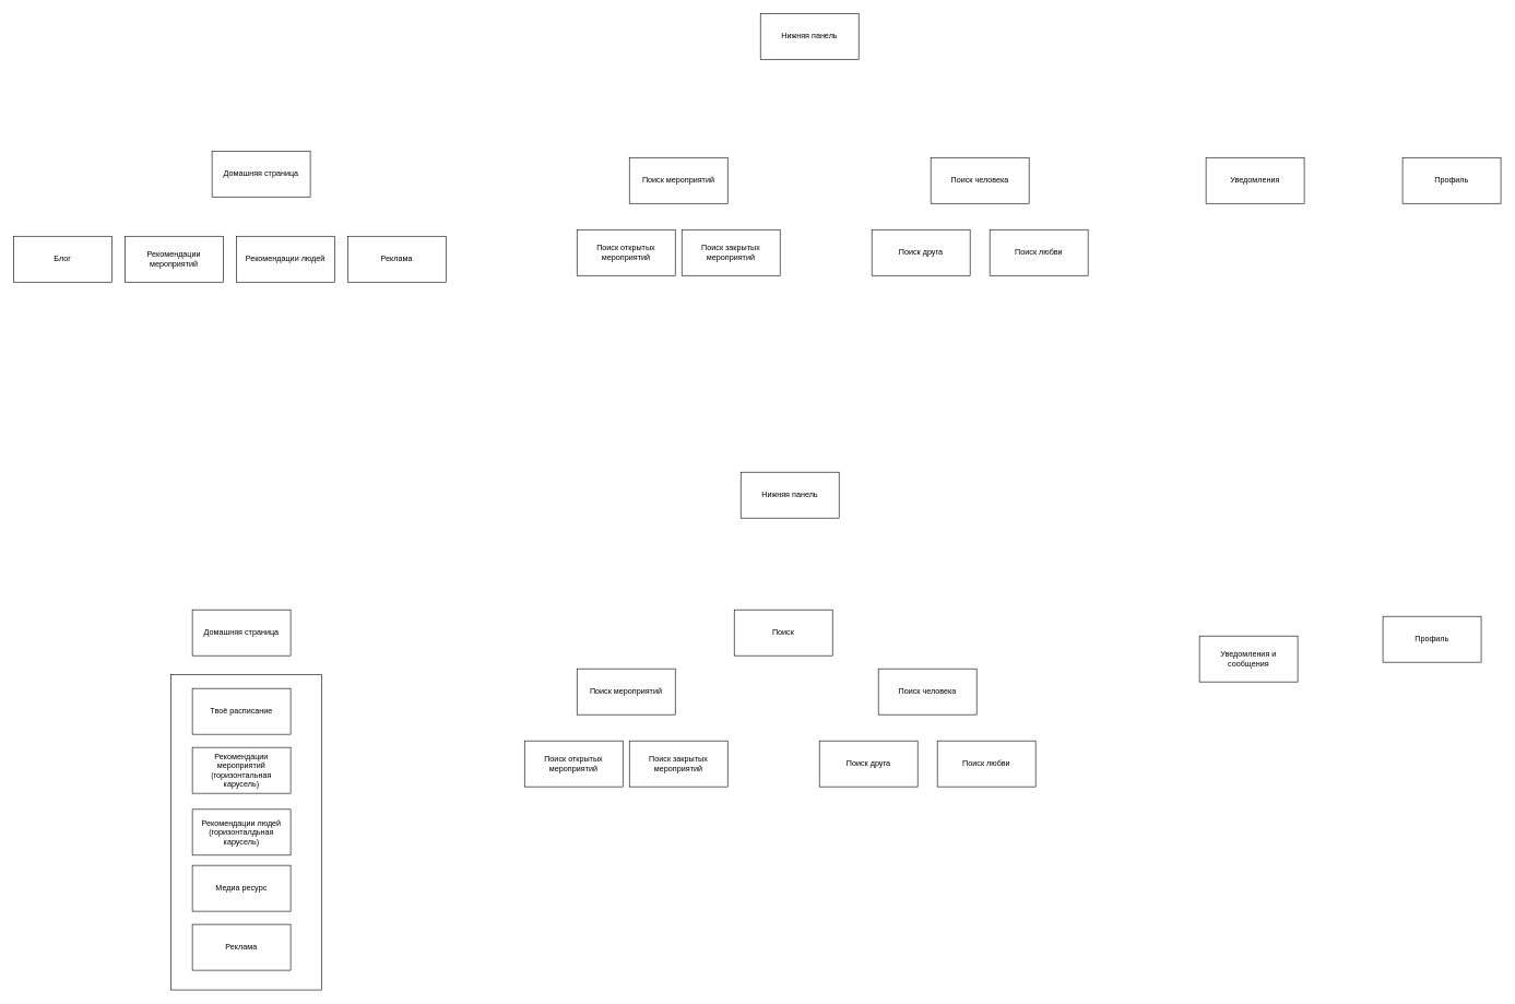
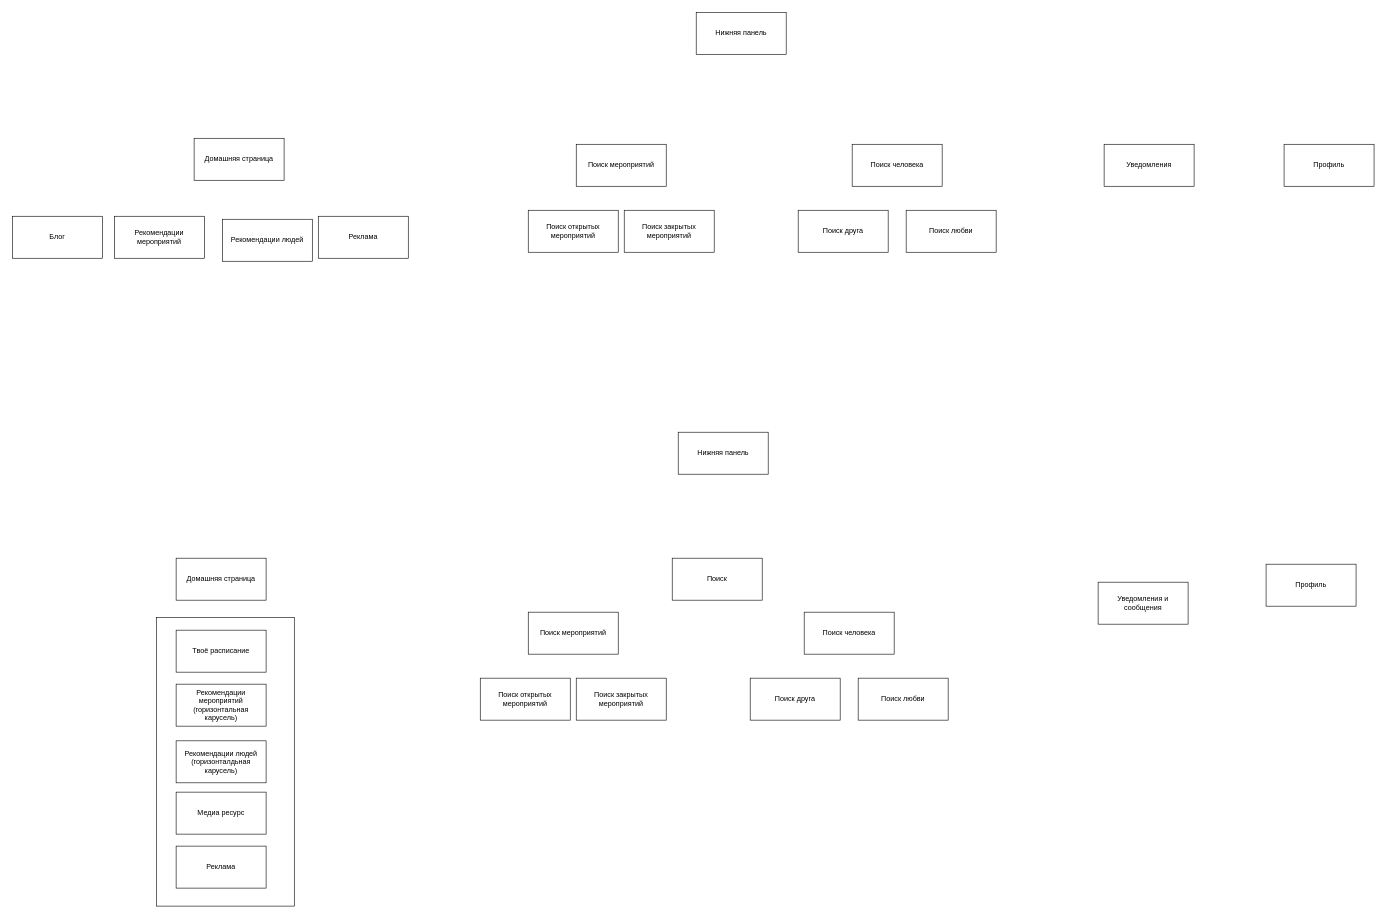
  <mxCell id="0" />
  <mxCell id="1" parent="0" />
  <mxCell id="2" value="" style="rounded=0;whiteSpace=wrap;html=1;" vertex="1" parent="1"><mxGeometry x="260" y="1029" width="230" height="481" as="geometry" /></mxCell>
  <mxCell id="3" value="Домашняя страница" style="rounded=0;whiteSpace=wrap;html=1;" vertex="1" parent="1"><mxGeometry x="323" y="230" width="150" height="70" as="geometry" /></mxCell>
  <mxCell id="4" value="Поиск друга" style="rounded=0;whiteSpace=wrap;html=1;" vertex="1" parent="1"><mxGeometry x="1330" y="350" width="150" height="70" as="geometry" /></mxCell>
  <mxCell id="5" value="Поиск открытых мероприятий" style="rounded=0;whiteSpace=wrap;html=1;" vertex="1" parent="1"><mxGeometry x="880" y="350" width="150" height="70" as="geometry" /></mxCell>
  <mxCell id="6" value="Профиль" style="rounded=0;whiteSpace=wrap;html=1;" vertex="1" parent="1"><mxGeometry x="2140" y="240" width="150" height="70" as="geometry" /></mxCell>
  <mxCell id="7" value="Поиск закрытых мероприятий" style="rounded=0;whiteSpace=wrap;html=1;" vertex="1" parent="1"><mxGeometry x="1040" y="350" width="150" height="70" as="geometry" /></mxCell>
  <mxCell id="8" value="Нижняя панель" style="rounded=0;whiteSpace=wrap;html=1;" vertex="1" parent="1"><mxGeometry x="1160" y="20" width="150" height="70" as="geometry" /></mxCell>
  <mxCell id="9" value="Поиск мероприятий" style="rounded=0;whiteSpace=wrap;html=1;" vertex="1" parent="1"><mxGeometry x="960" y="240" width="150" height="70" as="geometry" /></mxCell>
  <mxCell id="10" value="Поиск любви" style="rounded=0;whiteSpace=wrap;html=1;" vertex="1" parent="1"><mxGeometry x="1510" y="350" width="150" height="70" as="geometry" /></mxCell>
  <mxCell id="11" value="Блог" style="rounded=0;whiteSpace=wrap;html=1;" vertex="1" parent="1"><mxGeometry x="20" y="360" width="150" height="70" as="geometry" /></mxCell>
  <mxCell id="12" value="Рекомендации мероприятий" style="rounded=0;whiteSpace=wrap;html=1;" vertex="1" parent="1"><mxGeometry x="190" y="360" width="150" height="70" as="geometry" /></mxCell>
  <mxCell id="13" value="Реклама" style="rounded=0;whiteSpace=wrap;html=1;" vertex="1" parent="1"><mxGeometry x="530" y="360" width="150" height="70" as="geometry" /></mxCell>
  <mxCell id="14" value="Поиск человека" style="rounded=0;whiteSpace=wrap;html=1;" vertex="1" parent="1"><mxGeometry x="1420" y="240" width="150" height="70" as="geometry" /></mxCell>
  <mxCell id="15" value="Уведомления" style="rounded=0;whiteSpace=wrap;html=1;" vertex="1" parent="1"><mxGeometry x="1840" y="240" width="150" height="70" as="geometry" /></mxCell>
- <mxCell id="16" value="Рекомендации людей" style="rounded=0;whiteSpace=wrap;html=1;" vertex="1" parent="1"><mxGeometry x="360" y="360" width="150" height="70" as="geometry" /></mxCell>
+ <mxCell id="16" value="Рекомендации людей" style="rounded=0;whiteSpace=wrap;html=1;" vertex="1" parent="1"><mxGeometry x="370" y="365" width="150" height="70" as="geometry" /></mxCell>
  <mxCell id="17" value="Домашняя страница" style="rounded=0;whiteSpace=wrap;html=1;" vertex="1" parent="1"><mxGeometry x="293" y="930" width="150" height="70" as="geometry" /></mxCell>
  <mxCell id="18" value="Поиск друга" style="rounded=0;whiteSpace=wrap;html=1;" vertex="1" parent="1"><mxGeometry x="1250" y="1130" width="150" height="70" as="geometry" /></mxCell>
  <mxCell id="19" value="Поиск открытых мероприятий" style="rounded=0;whiteSpace=wrap;html=1;" vertex="1" parent="1"><mxGeometry x="800" y="1130" width="150" height="70" as="geometry" /></mxCell>
  <mxCell id="20" value="Профиль" style="rounded=0;whiteSpace=wrap;html=1;" vertex="1" parent="1"><mxGeometry x="2110" y="940" width="150" height="70" as="geometry" /></mxCell>
  <mxCell id="21" value="Поиск закрытых мероприятий" style="rounded=0;whiteSpace=wrap;html=1;" vertex="1" parent="1"><mxGeometry x="960" y="1130" width="150" height="70" as="geometry" /></mxCell>
  <mxCell id="22" value="Нижняя панель" style="rounded=0;whiteSpace=wrap;html=1;" vertex="1" parent="1"><mxGeometry x="1130" y="720" width="150" height="70" as="geometry" /></mxCell>
  <mxCell id="23" value="Поиск мероприятий" style="rounded=0;whiteSpace=wrap;html=1;" vertex="1" parent="1"><mxGeometry x="880" y="1020" width="150" height="70" as="geometry" /></mxCell>
  <mxCell id="24" value="Поиск любви" style="rounded=0;whiteSpace=wrap;html=1;" vertex="1" parent="1"><mxGeometry x="1430" y="1130" width="150" height="70" as="geometry" /></mxCell>
  <mxCell id="25" value="Медиа ресурс" style="rounded=0;whiteSpace=wrap;html=1;" vertex="1" parent="1"><mxGeometry x="293" y="1320" width="150" height="70" as="geometry" /></mxCell>
  <mxCell id="26" value="Рекомендации мероприятий&lt;br&gt;(горизонтальная карусель)" style="rounded=0;whiteSpace=wrap;html=1;" vertex="1" parent="1"><mxGeometry x="293" y="1140" width="150" height="70" as="geometry" /></mxCell>
  <mxCell id="27" value="Реклама" style="rounded=0;whiteSpace=wrap;html=1;" vertex="1" parent="1"><mxGeometry x="293" y="1410" width="150" height="70" as="geometry" /></mxCell>
  <mxCell id="28" value="Поиск человека" style="rounded=0;whiteSpace=wrap;html=1;" vertex="1" parent="1"><mxGeometry x="1340" y="1020" width="150" height="70" as="geometry" /></mxCell>
  <mxCell id="29" value="Уведомления и сообщения" style="rounded=0;whiteSpace=wrap;html=1;" vertex="1" parent="1"><mxGeometry x="1830" y="970" width="150" height="70" as="geometry" /></mxCell>
  <mxCell id="30" value="Рекомендации людей&lt;br&gt;(горизонталдьная карусель)" style="rounded=0;whiteSpace=wrap;html=1;" vertex="1" parent="1"><mxGeometry x="293" y="1234.5" width="150" height="70" as="geometry" /></mxCell>
  <mxCell id="31" value="Поиск" style="rounded=0;whiteSpace=wrap;html=1;" vertex="1" parent="1"><mxGeometry x="1120" y="930" width="150" height="70" as="geometry" /></mxCell>
  <mxCell id="32" value="Твоё расписание" style="rounded=0;whiteSpace=wrap;html=1;" vertex="1" parent="1"><mxGeometry x="293" y="1050" width="150" height="70" as="geometry" /></mxCell>
